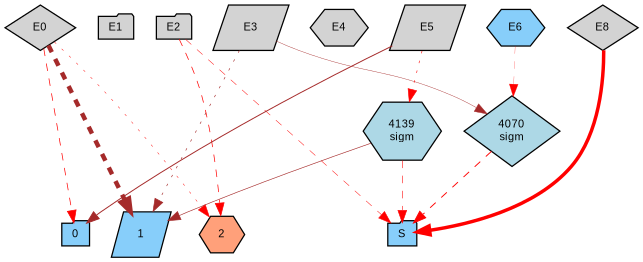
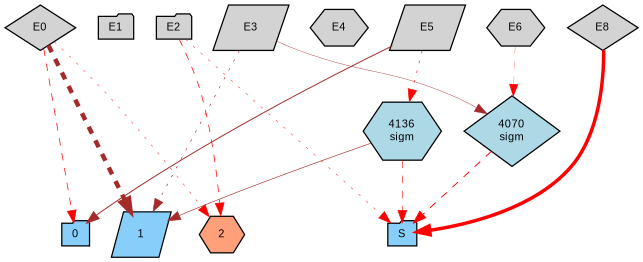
  digraph {
    fontname="Liberation Sans"
    node [fillcolor=lightgray fontname="Liberation Sans" fontsize=9 shape=folder style=filled]
    edge [fontname="Liberation Sans" style=invis]
    E0 [height=0.2 shape=diamond width=0.2]
    E1 [height=0.2 width=0.2]
    E2 [height=0.2 width=0.2]
    E3 [height=0.2 shape=parallelogram width=0.2]
    E4 [height=0.2 shape=hexagon width=0.2]
    E5 [height=0.2 shape=parallelogram width=0.2]
-   E6 [fillcolor=lightskyblue height=0.2 shape=hexagon width=0.2]
+   E6 [height=0.2 shape=hexagon width=0.2]
    E8 [height=0.2 shape=diamond width=0.2]
    0 [fillcolor=lightskyblue height=0.2 width=0.2]
    1 [fillcolor=lightskyblue height=0.2 shape=parallelogram width=0.2]
    2 [fillcolor=lightsalmon height=0.2 shape=hexagon width=0.2]
    S [fillcolor=lightskyblue height=0.2 width=0.2]
    n13 [fillcolor=lightblue height=0.2 label="4070\nsigm" shape=diamond width=0.2]
-   n14 [fillcolor=lightblue height=0.2 label="4139\nsigm" shape=hexagon width=0.2]
+   n14 [fillcolor=lightblue height=0.2 label="4136\nsigm" shape=hexagon width=0.2]
    subgraph sub_1 {
      rank=source
      E0
      E1
      E2
      E3
      E4
      E5
      E6
      E8
    }
    subgraph sub_2 {
      rank=sink
      0
      1
      2
      S
    }
    E0 -> E1
    E0 -> 0 [color=red penwidth=0.5587122496813783 style=dashed]
    E0 -> 1 [color=brown penwidth=3.5613954632307823 style=dashed]
    E0 -> 2 [color=red penwidth=0.35843283469685394 style=dotted]
    E1 -> E2
    E2 -> E3
    E2 -> 2 [color=red penwidth=0.561298072565494 style=dashed]
-   E2 -> S [color=red penwidth=0.37520750822784044 style=dashed]
+   E2 -> S [color=red penwidth=0.37520750822784044 style=dotted]
    E3 -> E4
    E3 -> 1 [color=brown penwidth=0.506828726920618 style=dotted]
    E3 -> n13 [color=brown penwidth=0.32207453739256797 style=bold]
    E4 -> E5
    E5 -> E6
    E5 -> 0 [color=brown penwidth=0.7732605359490297 style=bold]
    E5 -> n14 [color=red penwidth=0.4680199355810376 style=dotted]
    E6 -> n13 [color=red penwidth=0.18399324736774905 style=dashed]
    E8 -> S [color=red penwidth=2.7517775354944307 style=bold]
    0 -> 1
    1 -> 2
    2 -> S
    n13 -> S [color=red penwidth=0.7375699462954416 style=dashed]
    n14 -> 1 [color=brown penwidth=0.4982442658231758 style=bold]
    n14 -> S [color=red penwidth=0.44492662979715814 style=dashed]
  }
